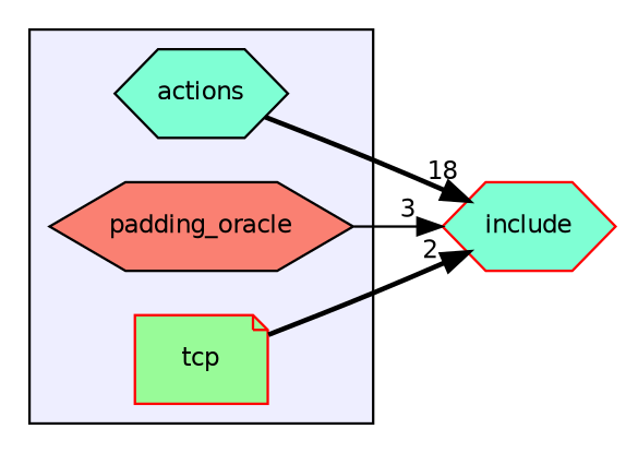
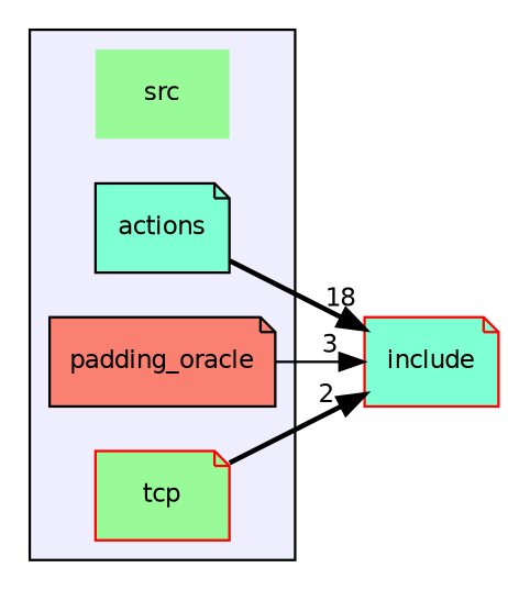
  digraph {
    compound=true
    rankdir=LR
    node [fillcolor=palegreen fontname=Helvetica fontsize=10 shape=hexagon style=filled]
    edge [labeldistance=1.5 labelfontname=Helvetica labelfontsize=10 style=bold]
-   n2 [fillcolor=aquamarine label=actions]
-   n3 [fillcolor=salmon label=padding_oracle]
+   n1 [label=src shape=plaintext]
+   n2 [fillcolor=aquamarine label=actions shape=note]
+   n3 [fillcolor=salmon label=padding_oracle shape=note]
    n4 [color=red label=tcp shape=note]
-   n5 [color=red fillcolor=aquamarine label=include]
+   n5 [color=red fillcolor=aquamarine label=include shape=note]
    subgraph cluster_1 {
      bgcolor="#eeeeff"
      pencolor=black
+     n1
      n2
      n3
      n4
    }
    n2 -> n5 [headlabel=18]
    n3 -> n5 [headlabel=3 style=solid]
    n4 -> n5 [headlabel=2]
  }
